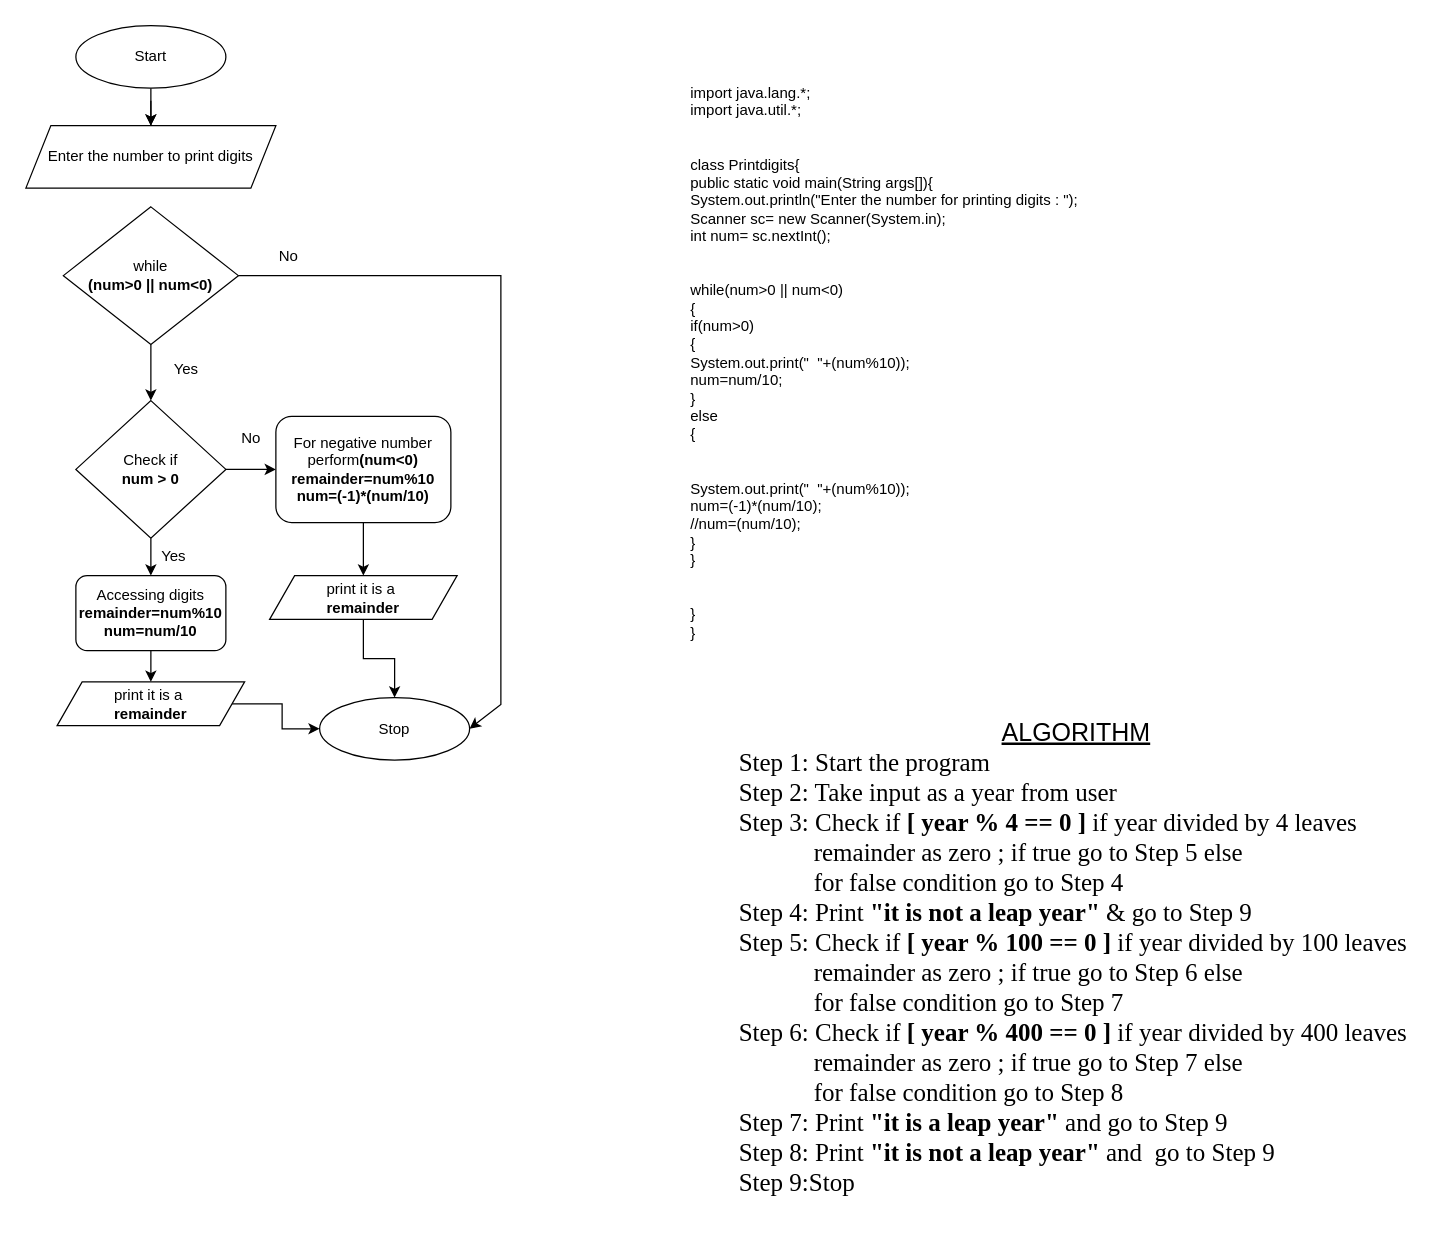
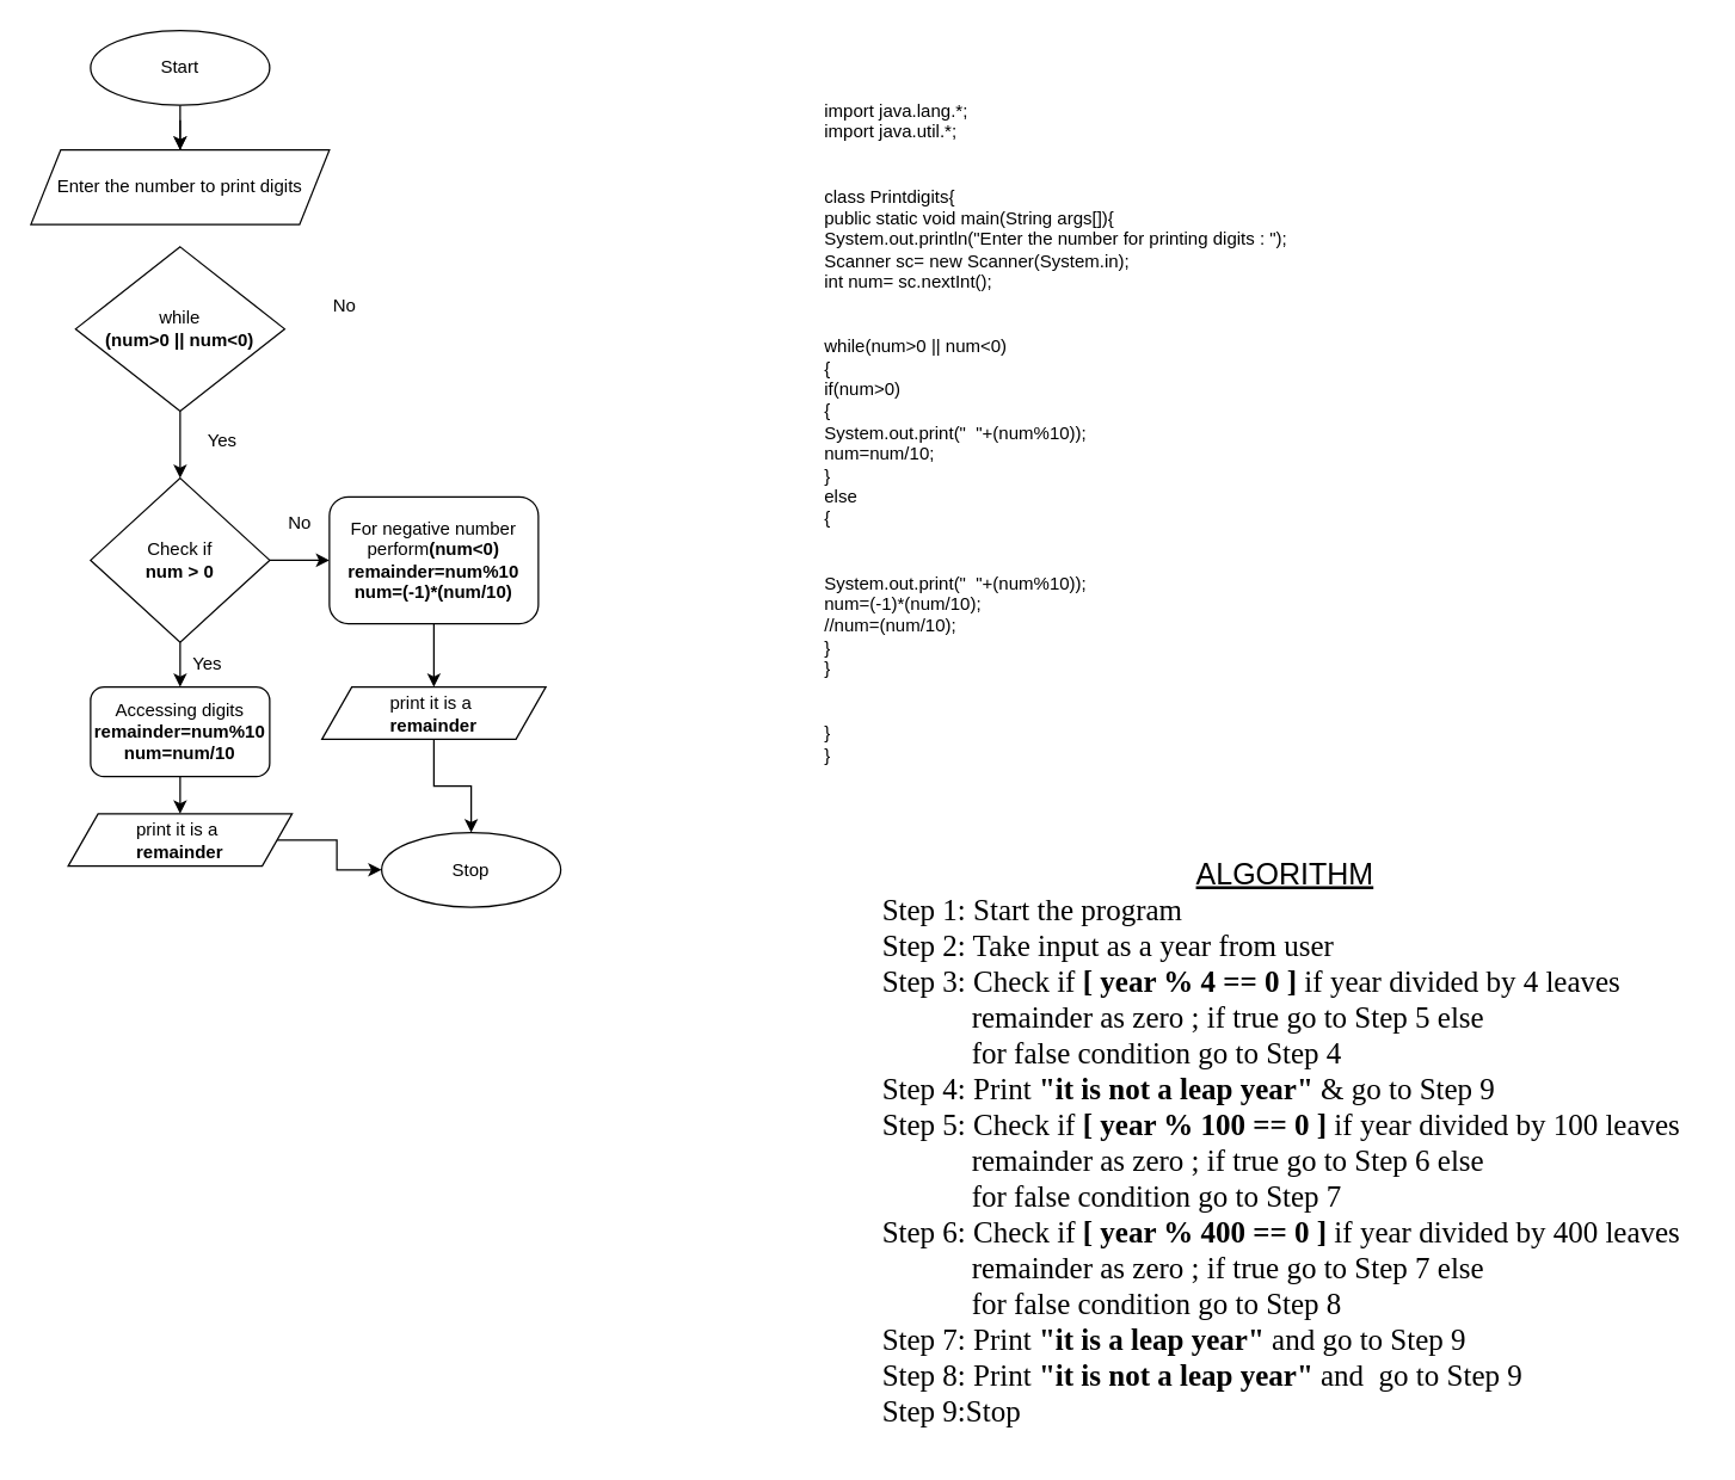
  <mxCell id="0" />
  <mxCell id="1" parent="0" />
  <mxCell id="2" value="" style="rounded=0;html=1;jettySize=auto;orthogonalLoop=1;fontSize=11;endArrow=block;endFill=0;endSize=8;strokeWidth=1;shadow=0;labelBackgroundColor=none;edgeStyle=orthogonalEdgeStyle;" parent="1" edge="1"><mxGeometry relative="1" as="geometry"><mxPoint x="120" y="30" as="sourcePoint" /><mxPoint x="120" y="70" as="targetPoint" /></mxGeometry></mxCell>
  <mxCell id="3" style="edgeStyle=orthogonalEdgeStyle;rounded=0;orthogonalLoop=1;jettySize=auto;html=1;" parent="1" source="4" edge="1"><mxGeometry relative="1" as="geometry"><mxPoint x="120" y="100" as="targetPoint" /></mxGeometry></mxCell>
  <mxCell id="4" value="Enter the number to print digits" style="shape=parallelogram;perimeter=parallelogramPerimeter;whiteSpace=wrap;html=1;fixedSize=1;" parent="1" vertex="1"><mxGeometry x="20" y="100" width="200" height="50" as="geometry" /></mxCell>
  <mxCell id="5" value="" style="edgeStyle=orthogonalEdgeStyle;rounded=0;orthogonalLoop=1;jettySize=auto;html=1;" parent="1" source="6" edge="1"><mxGeometry relative="1" as="geometry"><mxPoint x="120" y="100" as="targetPoint" /></mxGeometry></mxCell>
  <mxCell id="6" value="Start" style="ellipse;whiteSpace=wrap;html=1;" parent="1" vertex="1"><mxGeometry x="60" y="20" width="120" height="50" as="geometry" /></mxCell>
  <mxCell id="7" value="" style="edgeStyle=orthogonalEdgeStyle;rounded=0;orthogonalLoop=1;jettySize=auto;html=1;" edge="1" parent="1" source="9" target="18"><mxGeometry relative="1" as="geometry" /></mxCell>
  <mxCell id="8" value="" style="edgeStyle=orthogonalEdgeStyle;rounded=0;orthogonalLoop=1;jettySize=auto;html=1;" edge="1" parent="1" source="9" target="21"><mxGeometry relative="1" as="geometry" /></mxCell>
  <mxCell id="9" value="Check if&lt;br&gt;&lt;b&gt;num &amp;gt; 0&lt;/b&gt;" style="rhombus;whiteSpace=wrap;html=1;" parent="1" vertex="1"><mxGeometry x="60" y="320" width="120" height="110" as="geometry" /></mxCell>
  <mxCell id="10" value="Yes" style="text;html=1;resizable=0;autosize=1;align=center;verticalAlign=middle;points=[];fillColor=none;strokeColor=none;rounded=0;" parent="1" vertex="1"><mxGeometry x="117.5" y="430" width="40" height="30" as="geometry" /></mxCell>
  <mxCell id="11" value="&lt;font style=&quot;font-size: 20px;&quot;&gt;&lt;u&gt;ALGORITHM&lt;/u&gt;&lt;br&gt;&lt;div style=&quot;text-align: left;&quot;&gt;&lt;span style=&quot;background-color: initial;&quot;&gt;&lt;font style=&quot;font-size: 20px;&quot; face=&quot;Times New Roman&quot;&gt;Step 1: Start the program&lt;/font&gt;&lt;/span&gt;&lt;/div&gt;&lt;div style=&quot;text-align: left;&quot;&gt;&lt;span style=&quot;background-color: initial;&quot;&gt;&lt;font style=&quot;font-size: 20px;&quot; face=&quot;Times New Roman&quot;&gt;Step 2: Take input as a year from user&lt;/font&gt;&lt;/span&gt;&lt;/div&gt;&lt;div style=&quot;text-align: left;&quot;&gt;&lt;span style=&quot;background-color: initial;&quot;&gt;&lt;font style=&quot;font-size: 20px;&quot; face=&quot;Times New Roman&quot;&gt;Step 3: Check if &lt;b&gt;[ year % 4 == 0 ]&lt;/b&gt; if year divided by 4 leaves&amp;nbsp;&lt;/font&gt;&lt;/span&gt;&lt;/div&gt;&lt;div style=&quot;text-align: left;&quot;&gt;&lt;span style=&quot;background-color: initial;&quot;&gt;&lt;font style=&quot;font-size: 20px;&quot; face=&quot;Times New Roman&quot;&gt;&amp;nbsp; &amp;nbsp; &amp;nbsp; &amp;nbsp; &amp;nbsp; &amp;nbsp; remainder as zero ; if true go to Step 5 else&amp;nbsp;&lt;/font&gt;&lt;/span&gt;&lt;/div&gt;&lt;div style=&quot;text-align: left;&quot;&gt;&lt;span style=&quot;background-color: initial;&quot;&gt;&lt;font style=&quot;font-size: 20px;&quot; face=&quot;Times New Roman&quot;&gt;&amp;nbsp; &amp;nbsp; &amp;nbsp; &amp;nbsp; &amp;nbsp; &amp;nbsp; for false condition&amp;nbsp;&lt;/font&gt;&lt;/span&gt;&lt;span style=&quot;font-family: &amp;quot;Times New Roman&amp;quot;; background-color: initial;&quot;&gt;go to Step 4&lt;/span&gt;&lt;/div&gt;&lt;div style=&quot;text-align: left;&quot;&gt;&lt;font style=&quot;font-size: 20px;&quot; face=&quot;Times New Roman&quot;&gt;Step 4: Print &lt;b&gt;&quot;it is not a leap year&quot; &lt;/b&gt;&amp;amp; go to Step 9&lt;/font&gt;&lt;/div&gt;&lt;div style=&quot;text-align: left;&quot;&gt;&lt;font style=&quot;font-size: 20px;&quot; face=&quot;Times New Roman&quot;&gt;Step 5: Check if &lt;b&gt;[ year % 100 == 0 ]&lt;/b&gt;&amp;nbsp;&lt;/font&gt;&lt;span style=&quot;font-family: &amp;quot;Times New Roman&amp;quot;; background-color: initial;&quot;&gt;if year divided by 100 leaves&amp;nbsp;&lt;/span&gt;&lt;/div&gt;&lt;div style=&quot;text-align: left;&quot;&gt;&lt;span style=&quot;font-family: &amp;quot;Times New Roman&amp;quot;; background-color: initial;&quot;&gt;&amp;nbsp; &amp;nbsp; &amp;nbsp; &amp;nbsp; &amp;nbsp; &amp;nbsp; remainder as zero ; if true go to Step 6&amp;nbsp;&lt;/span&gt;&lt;span style=&quot;font-family: &amp;quot;Times New Roman&amp;quot;; background-color: initial;&quot;&gt;else&amp;nbsp;&lt;/span&gt;&lt;/div&gt;&lt;div style=&quot;text-align: left;&quot;&gt;&lt;span style=&quot;background-color: initial;&quot;&gt;&lt;font face=&quot;Times New Roman&quot;&gt;&amp;nbsp; &amp;nbsp; &amp;nbsp; &amp;nbsp; &amp;nbsp; &amp;nbsp; for false condition&amp;nbsp;&lt;/font&gt;&lt;/span&gt;&lt;span style=&quot;background-color: initial; font-family: &amp;quot;Times New Roman&amp;quot;;&quot;&gt;go to Step 7&lt;/span&gt;&lt;span style=&quot;font-family: &amp;quot;Times New Roman&amp;quot;; background-color: initial;&quot;&gt;&amp;nbsp;&lt;/span&gt;&lt;/div&gt;&lt;div style=&quot;text-align: left;&quot;&gt;&lt;font style=&quot;font-size: 20px;&quot; face=&quot;Times New Roman&quot;&gt;Step 6:&amp;nbsp;&lt;/font&gt;&lt;font style=&quot;background-color: initial;&quot; face=&quot;Times New Roman&quot;&gt;Check if &lt;b&gt;[ year % 400 == 0 ]&lt;/b&gt;&amp;nbsp;&lt;/font&gt;&lt;span style=&quot;background-color: initial; font-family: &amp;quot;Times New Roman&amp;quot;;&quot;&gt;if year divided by 400 leaves&amp;nbsp;&lt;/span&gt;&lt;/div&gt;&lt;div style=&quot;text-align: left;&quot;&gt;&lt;span style=&quot;font-family: &amp;quot;Times New Roman&amp;quot;; background-color: initial;&quot;&gt;&amp;nbsp; &amp;nbsp; &amp;nbsp; &amp;nbsp; &amp;nbsp; &amp;nbsp; remainder as zero ; if true go to Step 7&amp;nbsp;&lt;/span&gt;&lt;span style=&quot;font-family: &amp;quot;Times New Roman&amp;quot;; background-color: initial;&quot;&gt;else&amp;nbsp;&lt;/span&gt;&lt;/div&gt;&lt;div style=&quot;text-align: left;&quot;&gt;&lt;span style=&quot;background-color: initial;&quot;&gt;&lt;font face=&quot;Times New Roman&quot;&gt;&amp;nbsp; &amp;nbsp; &amp;nbsp; &amp;nbsp; &amp;nbsp; &amp;nbsp; for false condition&amp;nbsp;&lt;/font&gt;&lt;/span&gt;&lt;span style=&quot;background-color: initial; font-family: &amp;quot;Times New Roman&amp;quot;;&quot;&gt;go to Step 8&lt;/span&gt;&lt;/div&gt;&lt;div style=&quot;text-align: left;&quot;&gt;&lt;font style=&quot;font-size: 20px;&quot; face=&quot;Times New Roman&quot;&gt;Step 7: Print &lt;b&gt;&quot;it is a leap year&quot; &lt;/b&gt;and go to Step 9&lt;/font&gt;&lt;/div&gt;&lt;div style=&quot;text-align: left;&quot;&gt;&lt;font style=&quot;font-size: 20px;&quot; face=&quot;Times New Roman&quot;&gt;Step 8: Print &lt;b&gt;&quot;it is not a leap year&quot;&lt;/b&gt; and&amp;nbsp; go to Step 9&lt;/font&gt;&lt;/div&gt;&lt;div style=&quot;text-align: left;&quot;&gt;&lt;font style=&quot;font-size: 20px;&quot; face=&quot;Times New Roman&quot;&gt;Step 9:Stop&lt;/font&gt;&lt;/div&gt;&lt;/font&gt;" style="text;html=1;resizable=0;autosize=1;align=center;verticalAlign=middle;points=[];fillColor=none;strokeColor=none;rounded=0;" parent="1" vertex="1"><mxGeometry x="580" y="560" width="560" height="410" as="geometry" /></mxCell>
  <mxCell id="12" value="" style="edgeStyle=orthogonalEdgeStyle;rounded=0;orthogonalLoop=1;jettySize=auto;html=1;" edge="1" parent="1" source="13" target="9"><mxGeometry relative="1" as="geometry" /></mxCell>
  <mxCell id="13" value="while&lt;br&gt;&lt;b&gt;(num&amp;gt;0 || num&amp;lt;0)&lt;/b&gt;" style="rhombus;whiteSpace=wrap;html=1;" parent="1" vertex="1"><mxGeometry x="50" y="165" width="140" height="110" as="geometry" /></mxCell>
  <mxCell id="14" value="No" style="text;html=1;resizable=0;autosize=1;align=center;verticalAlign=middle;points=[];fillColor=none;strokeColor=none;rounded=0;" parent="1" vertex="1"><mxGeometry x="180" y="335" width="40" height="30" as="geometry" /></mxCell>
  <mxCell id="15" value="import java.lang.*;&#10;import java.util.*;&#10;&#10;&#10;class Printdigits{&#10;public static void main(String args[]){&#10;System.out.println(&quot;Enter the number for printing digits : &quot;);&#10;Scanner sc= new Scanner(System.in);&#10;int num= sc.nextInt();&#10;&#10;&#10;while(num&gt;0 || num&lt;0)&#10;{&#10;if(num&gt;0)&#10;{&#10;System.out.print(&quot;  &quot;+(num%10));&#10;num=num/10;&#10;}&#10;else&#10;{&#10;&#10;&#10;System.out.print(&quot;  &quot;+(num%10));&#10;num=(-1)*(num/10);&#10;//num=(num/10);&#10;}&#10;}&#10;&#10;&#10;}&#10;}" style="text;whiteSpace=wrap;html=1;" vertex="1" parent="1"><mxGeometry x="550" y="60" width="340" height="470" as="geometry" /></mxCell>
  <mxCell id="16" value="" style="edgeStyle=orthogonalEdgeStyle;rounded=0;orthogonalLoop=1;jettySize=auto;html=1;" edge="1" parent="1" source="17" target="24"><mxGeometry relative="1" as="geometry" /></mxCell>
  <mxCell id="17" value="print it is a&amp;nbsp;&lt;br&gt;&lt;b&gt;remainder&lt;/b&gt;" style="shape=parallelogram;perimeter=parallelogramPerimeter;whiteSpace=wrap;html=1;fixedSize=1;" vertex="1" parent="1"><mxGeometry x="45" y="545" width="150" height="35" as="geometry" /></mxCell>
  <mxCell id="18" value="Accessing digits&lt;br&gt;&lt;b&gt;remainder=num%10&lt;br&gt;num=num/10&lt;/b&gt;" style="rounded=1;whiteSpace=wrap;html=1;" vertex="1" parent="1"><mxGeometry x="60" y="460" width="120" height="60" as="geometry" /></mxCell>
  <mxCell id="19" value="" style="endArrow=classic;html=1;rounded=0;exitX=0.5;exitY=1;exitDx=0;exitDy=0;entryX=0.5;entryY=0;entryDx=0;entryDy=0;" edge="1" parent="1" source="18" target="17"><mxGeometry width="50" height="50" relative="1" as="geometry"><mxPoint x="490" y="680" as="sourcePoint" /><mxPoint x="540" y="630" as="targetPoint" /></mxGeometry></mxCell>
  <mxCell id="20" value="" style="edgeStyle=orthogonalEdgeStyle;rounded=0;orthogonalLoop=1;jettySize=auto;html=1;" edge="1" parent="1" source="21" target="23"><mxGeometry relative="1" as="geometry" /></mxCell>
  <mxCell id="21" value="For negative number &lt;br&gt;perform&lt;b&gt;(num&amp;lt;0)&lt;br&gt;remainder=num%10&lt;br&gt;num=(-1)*(num/10)&lt;/b&gt;" style="rounded=1;whiteSpace=wrap;html=1;" vertex="1" parent="1"><mxGeometry x="220" y="332.5" width="140" height="85" as="geometry" /></mxCell>
  <mxCell id="22" value="" style="edgeStyle=orthogonalEdgeStyle;rounded=0;orthogonalLoop=1;jettySize=auto;html=1;" edge="1" parent="1" source="23" target="24"><mxGeometry relative="1" as="geometry" /></mxCell>
  <mxCell id="23" value="print it is a&amp;nbsp;&lt;br&gt;&lt;b&gt;remainder&lt;/b&gt;" style="shape=parallelogram;perimeter=parallelogramPerimeter;whiteSpace=wrap;html=1;fixedSize=1;" vertex="1" parent="1"><mxGeometry x="215" y="460" width="150" height="35" as="geometry" /></mxCell>
  <mxCell id="24" value="Stop" style="ellipse;whiteSpace=wrap;html=1;" vertex="1" parent="1"><mxGeometry x="255" y="557.5" width="120" height="50" as="geometry" /></mxCell>
  <mxCell id="25" value="Yes" style="text;html=1;resizable=0;autosize=1;align=center;verticalAlign=middle;points=[];fillColor=none;strokeColor=none;rounded=0;" vertex="1" parent="1"><mxGeometry x="127.5" y="280" width="40" height="30" as="geometry" /></mxCell>
- <mxCell id="26" value="" style="endArrow=classic;html=1;rounded=0;exitX=1;exitY=0.5;exitDx=0;exitDy=0;entryX=1;entryY=0.5;entryDx=0;entryDy=0;" edge="1" parent="1" source="13" target="24"><mxGeometry width="50" height="50" relative="1" as="geometry"><mxPoint x="490" y="360" as="sourcePoint" /><mxPoint x="540" y="310" as="targetPoint" /><Array as="points"><mxPoint x="400" y="220" /><mxPoint x="400" y="563" /></Array></mxGeometry></mxCell>
  <mxCell id="27" value="No" style="text;html=1;resizable=0;autosize=1;align=center;verticalAlign=middle;points=[];fillColor=none;strokeColor=none;rounded=0;" vertex="1" parent="1"><mxGeometry x="210" y="190" width="40" height="30" as="geometry" /></mxCell>
